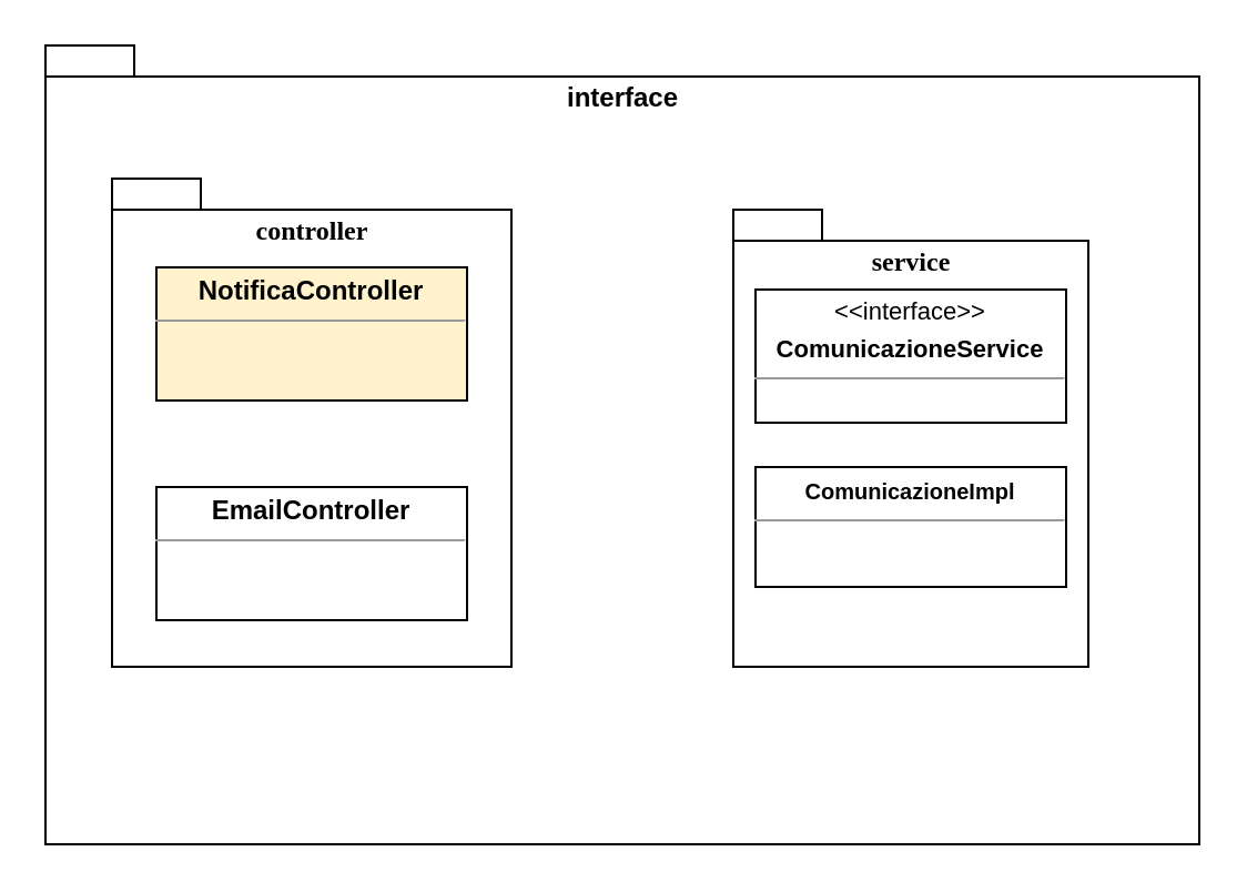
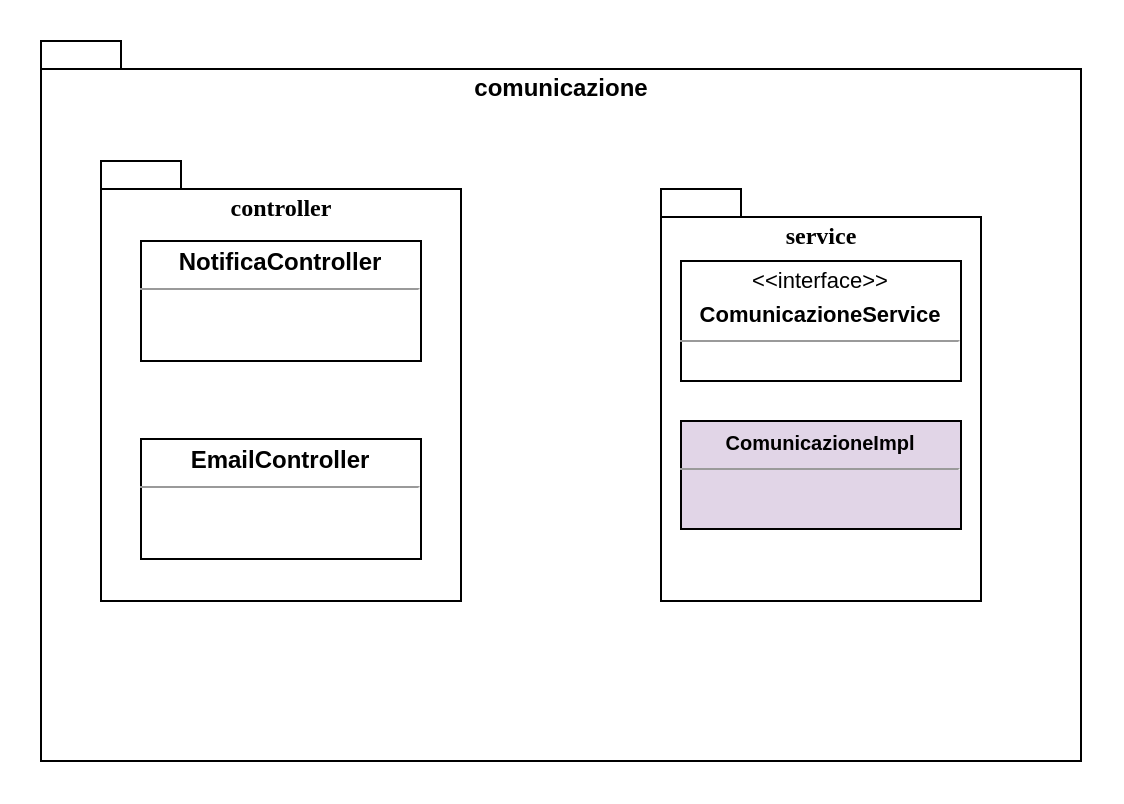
  <mxCell id="0" />
  <mxCell id="1" parent="0" />
- <mxCell id="2" value="interface" style="shape=folder;fontStyle=1;spacingTop=10;tabWidth=40;tabHeight=14;tabPosition=left;html=1;verticalAlign=top;" parent="1" vertex="1"><mxGeometry x="20" y="20" width="520" height="360" as="geometry" /></mxCell>
+ <mxCell id="2" value="comunicazione" style="shape=folder;fontStyle=1;spacingTop=10;tabWidth=40;tabHeight=14;tabPosition=left;html=1;verticalAlign=top;" parent="1" vertex="1"><mxGeometry x="20" y="20" width="520" height="360" as="geometry" /></mxCell>
  <mxCell id="3" value="service" style="shape=folder;fontStyle=1;spacingTop=10;tabWidth=40;tabHeight=14;tabPosition=left;html=1;fontFamily=Verdana;verticalAlign=top;" parent="1" vertex="1"><mxGeometry x="330" y="94" width="160" height="206" as="geometry" /></mxCell>
  <mxCell id="4" value="controller" style="shape=folder;fontStyle=1;spacingTop=10;tabWidth=40;tabHeight=14;tabPosition=left;html=1;fontFamily=Verdana;verticalAlign=top;" parent="1" vertex="1"><mxGeometry x="50" y="80" width="180" height="220" as="geometry" /></mxCell>
- <mxCell id="5" value="&lt;p style=&quot;margin:0px;margin-top:4px;text-align:center;&quot;&gt;&lt;b&gt;NotificaController&lt;/b&gt;&lt;/p&gt;&lt;hr size=&quot;1&quot;&gt;&lt;div style=&quot;height:2px;&quot;&gt;&lt;/div&gt;" style="verticalAlign=top;align=left;overflow=fill;fontSize=12;fontFamily=Helvetica;html=1;fillColor=#fff2cc;" parent="1" vertex="1"><mxGeometry x="70" y="120" width="140" height="60" as="geometry" /></mxCell>
+ <mxCell id="5" value="&lt;p style=&quot;margin:0px;margin-top:4px;text-align:center;&quot;&gt;&lt;b&gt;NotificaController&lt;/b&gt;&lt;/p&gt;&lt;hr size=&quot;1&quot;&gt;&lt;div style=&quot;height:2px;&quot;&gt;&lt;/div&gt;" style="verticalAlign=top;align=left;overflow=fill;fontSize=12;fontFamily=Helvetica;html=1;" parent="1" vertex="1"><mxGeometry x="70" y="120" width="140" height="60" as="geometry" /></mxCell>
  <mxCell id="6" value="&lt;p style=&quot;margin:0px;margin-top:4px;text-align:center;&quot;&gt;&lt;b&gt;EmailController&lt;/b&gt;&lt;/p&gt;&lt;hr size=&quot;1&quot;&gt;&lt;div style=&quot;height:2px;&quot;&gt;&lt;/div&gt;" style="verticalAlign=top;align=left;overflow=fill;fontSize=12;fontFamily=Helvetica;html=1;" parent="1" vertex="1"><mxGeometry x="70" y="219" width="140" height="60" as="geometry" /></mxCell>
  <mxCell id="7" value="&lt;p style=&quot;margin: 4px 0px 0px; text-align: center; font-size: 11px;&quot;&gt;&amp;lt;&amp;lt;interface&amp;gt;&amp;gt;&lt;/p&gt;&lt;p style=&quot;margin: 4px 0px 0px; text-align: center; font-size: 11px;&quot;&gt;&lt;b style=&quot;&quot;&gt;&lt;font style=&quot;font-size: 11px;&quot;&gt;ComunicazioneService&lt;/font&gt;&lt;/b&gt;&lt;/p&gt;&lt;hr size=&quot;1&quot;&gt;&lt;div style=&quot;height:2px;&quot;&gt;&lt;/div&gt;" style="verticalAlign=top;align=left;overflow=fill;fontSize=12;fontFamily=Helvetica;html=1;" parent="1" vertex="1"><mxGeometry x="340" y="130" width="140" height="60" as="geometry" /></mxCell>
- <mxCell id="8" value="&lt;p style=&quot;margin:0px;margin-top:4px;text-align:center;&quot;&gt;&lt;b&gt;&lt;font style=&quot;font-size: 10px;&quot;&gt;ComunicazioneImpl&lt;/font&gt;&lt;/b&gt;&lt;/p&gt;&lt;hr size=&quot;1&quot;&gt;&lt;div style=&quot;height:2px;&quot;&gt;&lt;/div&gt;" style="verticalAlign=top;align=left;overflow=fill;fontSize=12;fontFamily=Helvetica;html=1;" parent="1" vertex="1"><mxGeometry x="340" y="210" width="140" height="54" as="geometry" /></mxCell>
+ <mxCell id="8" value="&lt;p style=&quot;margin:0px;margin-top:4px;text-align:center;&quot;&gt;&lt;b&gt;&lt;font style=&quot;font-size: 10px;&quot;&gt;ComunicazioneImpl&lt;/font&gt;&lt;/b&gt;&lt;/p&gt;&lt;hr size=&quot;1&quot;&gt;&lt;div style=&quot;height:2px;&quot;&gt;&lt;/div&gt;" style="verticalAlign=top;align=left;overflow=fill;fontSize=12;fontFamily=Helvetica;html=1;fillColor=#e1d5e7;" parent="1" vertex="1"><mxGeometry x="340" y="210" width="140" height="54" as="geometry" /></mxCell>
